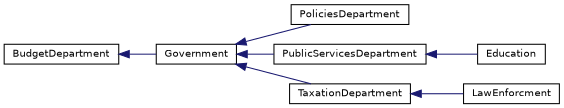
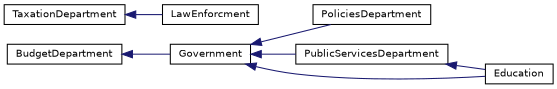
  digraph {
    rankdir=LR
    node [color=black fillcolor=white fontname=Helvetica fontsize=10 shape=record style=filled]
    edge [color=midnightblue dir=back fontname=Helvetica fontsize=10 labelfontname=Helvetica labelfontsize=10 style=solid]
    n1 [height=0.2 label=Government width=0.4]
    n2 [height=0.2 label=PoliciesDepartment width=0.4]
    n3 [height=0.2 label=PublicServicesDepartment width=0.4]
    n4 [height=0.2 label=TaxationDepartment width=0.4]
    n5 [height=0.2 label=BudgetDepartment width=0.4]
    n6 [height=0.2 label=Education width=0.4]
    n7 [height=0.2 label=LawEnforcment width=0.4]
    n1 -> n2
    n1 -> n3
-   n1 -> n4
+   n1 -> n6
    n3 -> n6
    n4 -> n7
    n5 -> n1
  }
